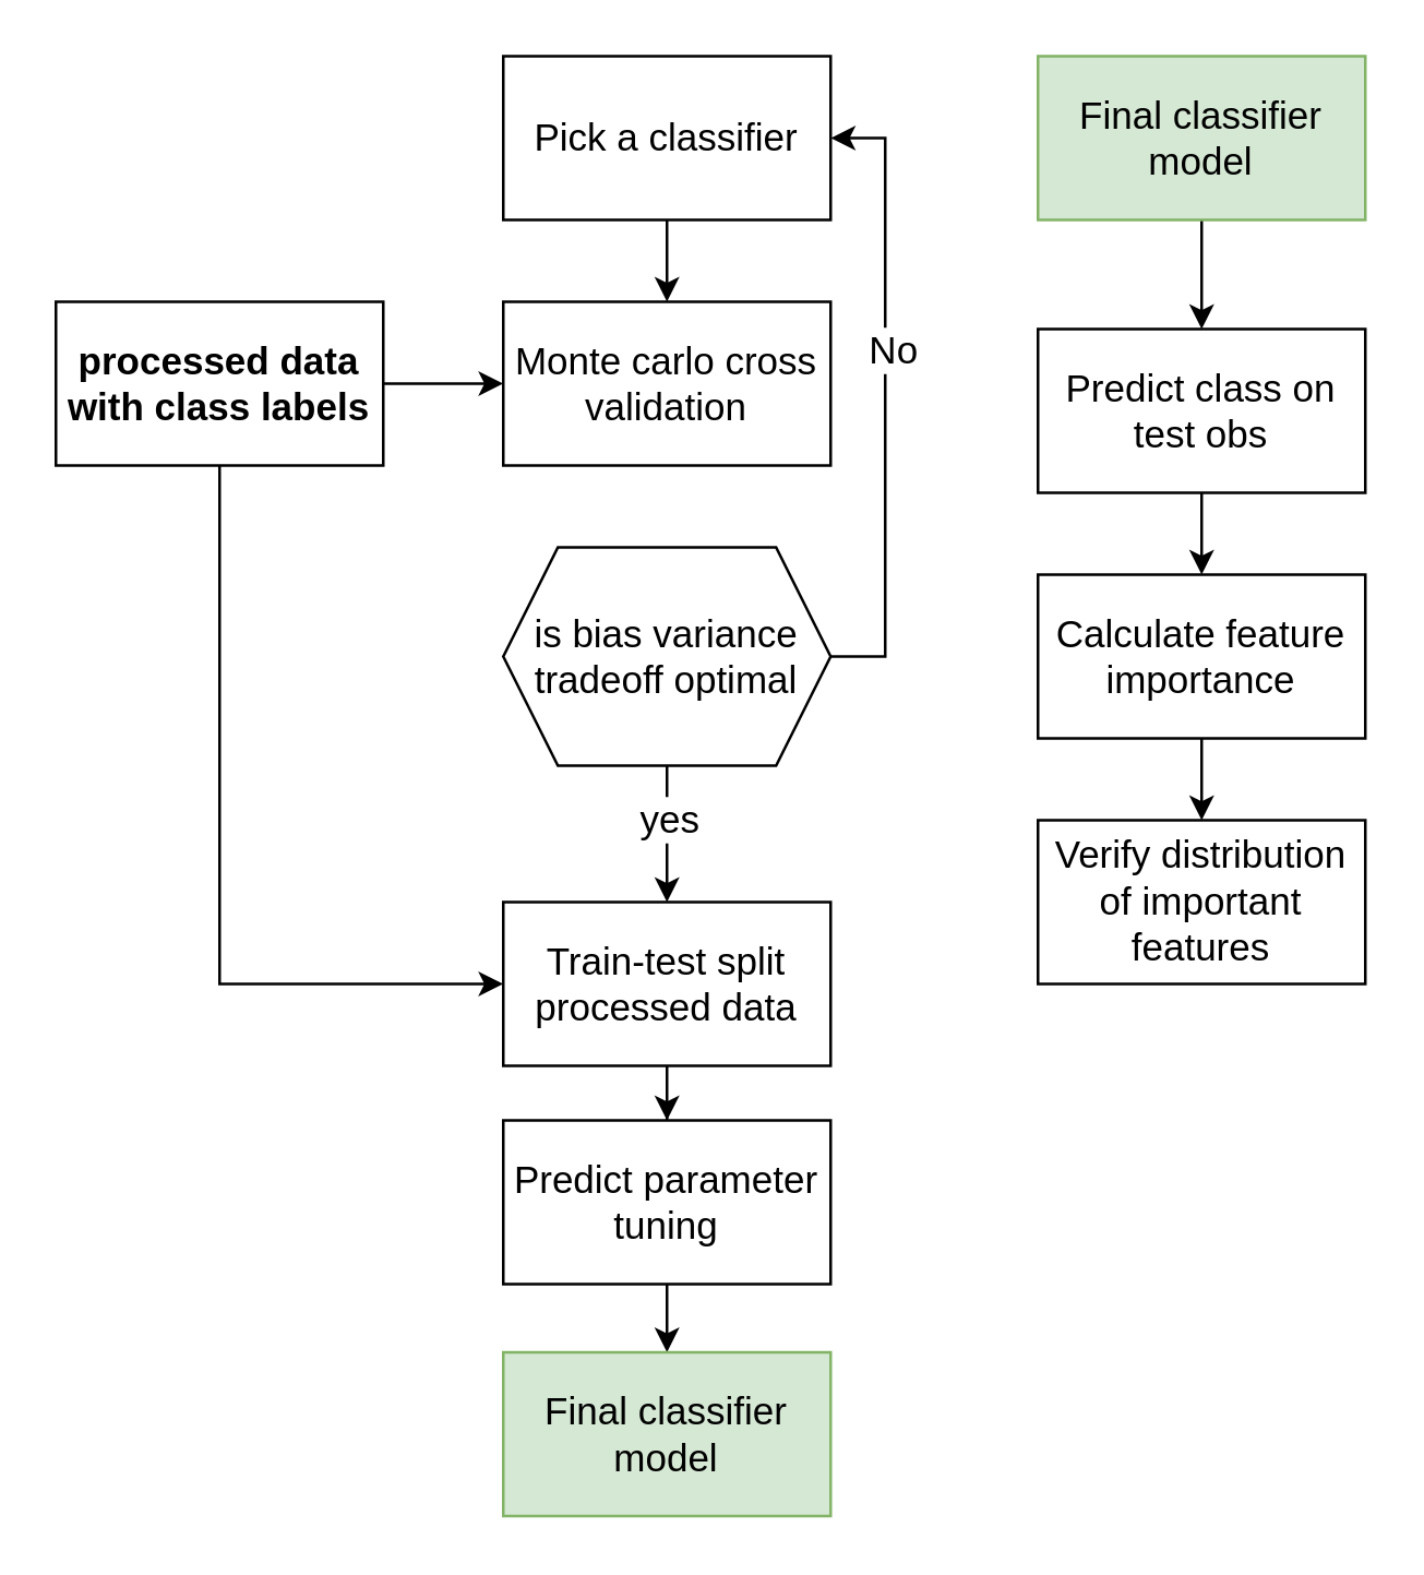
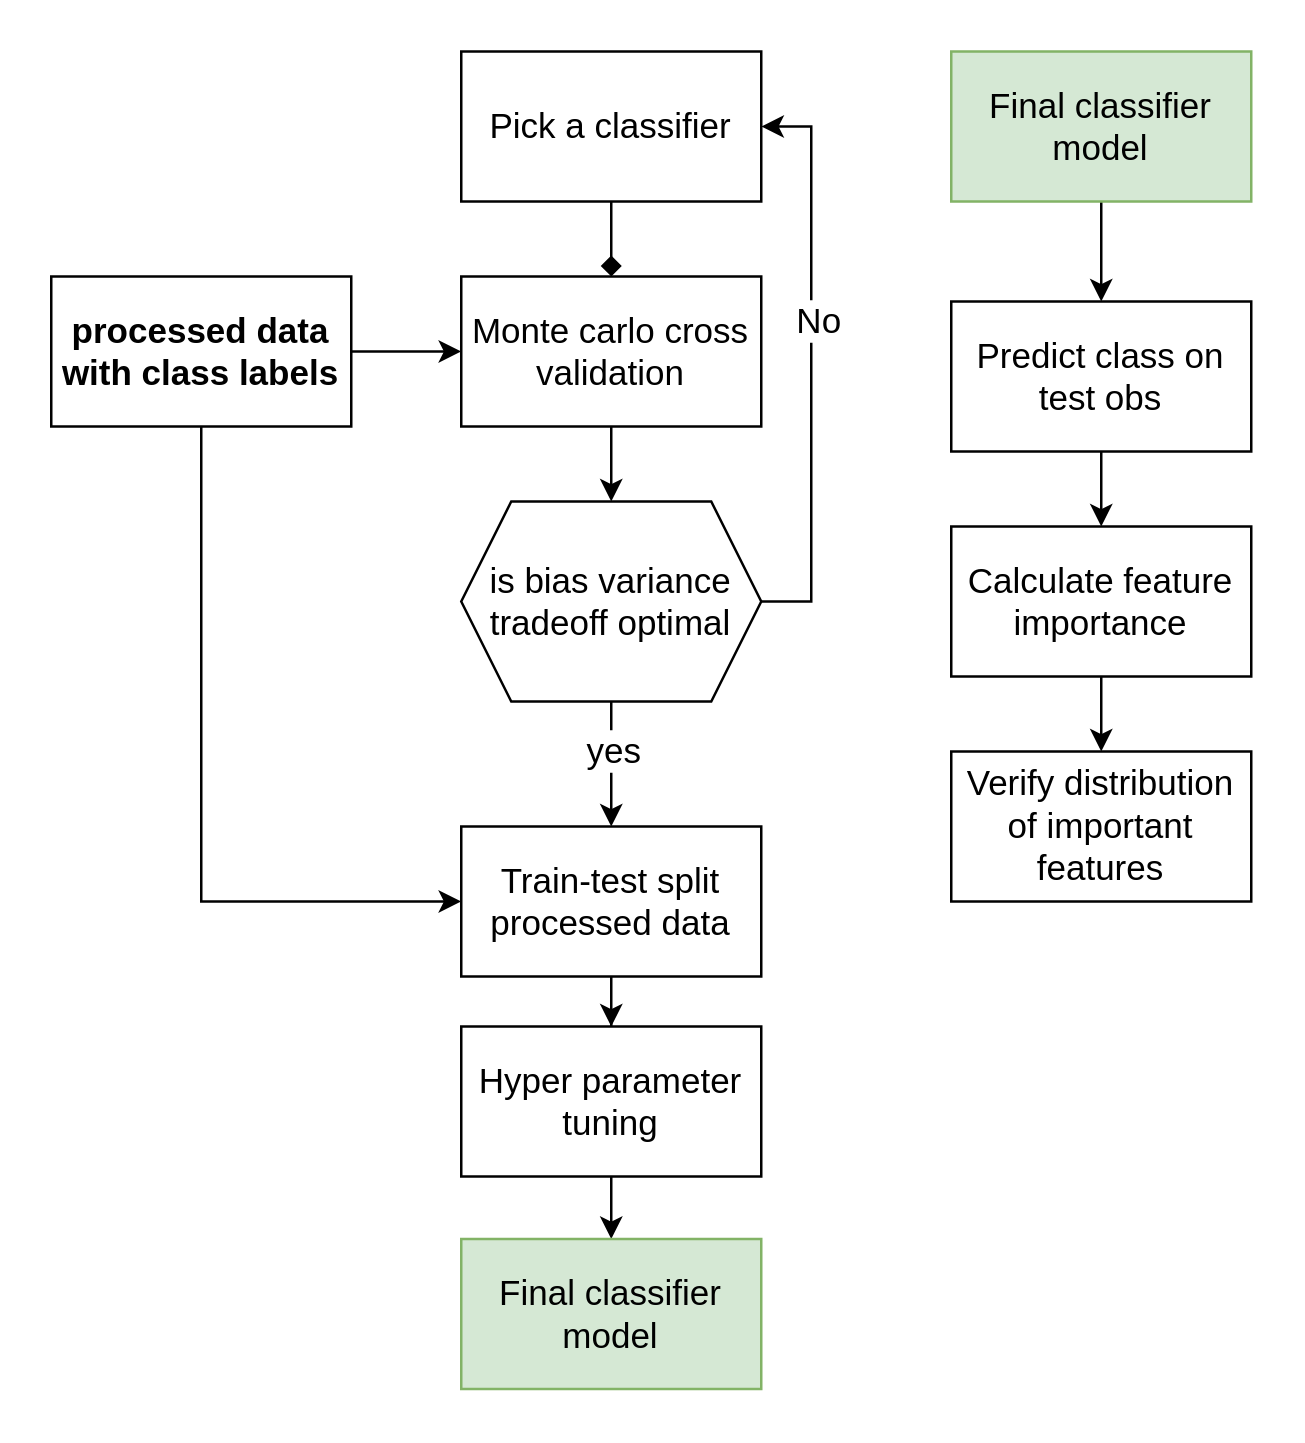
  <mxCell id="0" />
  <mxCell id="1" parent="0" />
  <mxCell id="2" style="edgeStyle=orthogonalEdgeStyle;rounded=0;orthogonalLoop=1;jettySize=auto;html=1;exitX=0.5;exitY=1;exitDx=0;exitDy=0;entryX=0.5;entryY=0;entryDx=0;entryDy=0;fontSize=13;" edge="1" parent="1"><mxGeometry relative="1" as="geometry"><mxPoint x="335" y="130" as="sourcePoint" /></mxGeometry></mxCell>
  <mxCell id="3" style="edgeStyle=orthogonalEdgeStyle;rounded=0;orthogonalLoop=1;jettySize=auto;html=1;exitX=0.5;exitY=1;exitDx=0;exitDy=0;entryX=0;entryY=0.5;entryDx=0;entryDy=0;fontSize=14;" edge="1" parent="1" source="5" target="16"><mxGeometry relative="1" as="geometry" /></mxCell>
  <mxCell id="4" style="edgeStyle=orthogonalEdgeStyle;rounded=0;orthogonalLoop=1;jettySize=auto;html=1;exitX=1;exitY=0.5;exitDx=0;exitDy=0;entryX=0;entryY=0.5;entryDx=0;entryDy=0;fontSize=14;" edge="1" parent="1" source="5" target="7"><mxGeometry relative="1" as="geometry" /></mxCell>
  <mxCell id="5" value="&lt;b&gt;processed data with class labels&lt;/b&gt;" style="rounded=0;whiteSpace=wrap;html=1;fontSize=14;fillColor=none;" vertex="1" parent="1"><mxGeometry x="20" y="110" width="120" height="60" as="geometry" /></mxCell>
+ <mxCell id="6" style="edgeStyle=orthogonalEdgeStyle;rounded=0;orthogonalLoop=1;jettySize=auto;html=1;exitX=0.5;exitY=1;exitDx=0;exitDy=0;entryX=0.5;entryY=0;entryDx=0;entryDy=0;fontSize=14;" edge="1" parent="1" source="7" target="14"><mxGeometry relative="1" as="geometry" /></mxCell>
  <mxCell id="7" value="Monte carlo cross validation" style="rounded=0;whiteSpace=wrap;html=1;fontSize=14;fillColor=none;" vertex="1" parent="1"><mxGeometry x="184" y="110" width="120" height="60" as="geometry" /></mxCell>
- <mxCell id="8" style="edgeStyle=orthogonalEdgeStyle;rounded=0;orthogonalLoop=1;jettySize=auto;html=1;exitX=0.5;exitY=1;exitDx=0;exitDy=0;fontSize=14;" edge="1" parent="1" source="9" target="7"><mxGeometry relative="1" as="geometry" /></mxCell>
+ <mxCell id="8" style="edgeStyle=orthogonalEdgeStyle;rounded=0;orthogonalLoop=1;jettySize=auto;html=1;exitX=0.5;exitY=1;exitDx=0;exitDy=0;fontSize=14;endArrow=diamond;" edge="1" parent="1" source="9" target="7"><mxGeometry relative="1" as="geometry" /></mxCell>
  <mxCell id="9" value="Pick a classifier" style="rounded=0;whiteSpace=wrap;html=1;fontSize=14;fillColor=none;" vertex="1" parent="1"><mxGeometry x="184" y="20" width="120" height="60" as="geometry" /></mxCell>
  <mxCell id="10" style="edgeStyle=orthogonalEdgeStyle;rounded=0;orthogonalLoop=1;jettySize=auto;html=1;exitX=1;exitY=0.5;exitDx=0;exitDy=0;entryX=1;entryY=0.5;entryDx=0;entryDy=0;fontSize=14;" edge="1" parent="1" source="14" target="9"><mxGeometry relative="1" as="geometry" /></mxCell>
  <mxCell id="11" value="No" style="edgeLabel;html=1;align=center;verticalAlign=middle;resizable=0;points=[];fontSize=14;" vertex="1" connectable="0" parent="10"><mxGeometry x="0.157" y="-2" relative="1" as="geometry"><mxPoint as="offset" /></mxGeometry></mxCell>
  <mxCell id="12" style="edgeStyle=orthogonalEdgeStyle;rounded=0;orthogonalLoop=1;jettySize=auto;html=1;exitX=0.5;exitY=1;exitDx=0;exitDy=0;entryX=0.5;entryY=0;entryDx=0;entryDy=0;fontSize=14;" edge="1" parent="1" source="14" target="16"><mxGeometry relative="1" as="geometry" /></mxCell>
  <mxCell id="13" value="yes" style="edgeLabel;html=1;align=center;verticalAlign=middle;resizable=0;points=[];fontSize=14;" vertex="1" connectable="0" parent="12"><mxGeometry x="-0.255" relative="1" as="geometry"><mxPoint as="offset" /></mxGeometry></mxCell>
  <mxCell id="14" value="is bias variance tradeoff optimal" style="shape=hexagon;perimeter=hexagonPerimeter2;whiteSpace=wrap;html=1;fixedSize=1;fontSize=14;fillColor=none;" vertex="1" parent="1"><mxGeometry x="184" y="200" width="120" height="80" as="geometry" /></mxCell>
  <mxCell id="15" style="edgeStyle=orthogonalEdgeStyle;rounded=0;orthogonalLoop=1;jettySize=auto;html=1;exitX=0.5;exitY=1;exitDx=0;exitDy=0;fontSize=14;" edge="1" parent="1" source="16" target="18"><mxGeometry relative="1" as="geometry" /></mxCell>
  <mxCell id="16" value="Train-test split processed data" style="rounded=0;whiteSpace=wrap;html=1;fontSize=14;fillColor=none;" vertex="1" parent="1"><mxGeometry x="184" y="330" width="120" height="60" as="geometry" /></mxCell>
  <mxCell id="17" style="edgeStyle=orthogonalEdgeStyle;rounded=0;orthogonalLoop=1;jettySize=auto;html=1;exitX=0.5;exitY=1;exitDx=0;exitDy=0;fontSize=14;entryX=0.5;entryY=0;entryDx=0;entryDy=0;" edge="1" parent="1" source="18" target="19"><mxGeometry relative="1" as="geometry"><mxPoint x="190" y="370" as="targetPoint" /></mxGeometry></mxCell>
- <mxCell id="18" value="Predict parameter tuning" style="rounded=0;whiteSpace=wrap;html=1;fontSize=14;fillColor=none;" vertex="1" parent="1"><mxGeometry x="184" y="410" width="120" height="60" as="geometry" /></mxCell>
+ <mxCell id="18" value="Hyper parameter tuning" style="rounded=0;whiteSpace=wrap;html=1;fontSize=14;fillColor=none;" vertex="1" parent="1"><mxGeometry x="184" y="410" width="120" height="60" as="geometry" /></mxCell>
  <mxCell id="19" value="Final classifier model" style="rounded=0;whiteSpace=wrap;html=1;fontSize=14;fillColor=#d5e8d4;strokeColor=#82b366;" vertex="1" parent="1"><mxGeometry x="184" y="495" width="120" height="60" as="geometry" /></mxCell>
  <mxCell id="20" style="edgeStyle=orthogonalEdgeStyle;rounded=0;orthogonalLoop=1;jettySize=auto;html=1;exitX=0.5;exitY=1;exitDx=0;exitDy=0;entryX=0.5;entryY=0;entryDx=0;entryDy=0;fontSize=14;" edge="1" parent="1" source="21" target="23"><mxGeometry relative="1" as="geometry" /></mxCell>
  <mxCell id="21" value="Final classifier model" style="rounded=0;whiteSpace=wrap;html=1;fontSize=14;fillColor=#d5e8d4;strokeColor=#82b366;" vertex="1" parent="1"><mxGeometry x="380" y="20" width="120" height="60" as="geometry" /></mxCell>
  <mxCell id="22" style="edgeStyle=orthogonalEdgeStyle;rounded=0;orthogonalLoop=1;jettySize=auto;html=1;exitX=0.5;exitY=1;exitDx=0;exitDy=0;entryX=0.5;entryY=0;entryDx=0;entryDy=0;fontSize=14;" edge="1" parent="1" source="23" target="25"><mxGeometry relative="1" as="geometry" /></mxCell>
  <mxCell id="23" value="Predict class on test obs" style="rounded=0;whiteSpace=wrap;html=1;fontSize=14;fillColor=none;" vertex="1" parent="1"><mxGeometry x="380" y="120" width="120" height="60" as="geometry" /></mxCell>
  <mxCell id="24" style="edgeStyle=orthogonalEdgeStyle;rounded=0;orthogonalLoop=1;jettySize=auto;html=1;exitX=0.5;exitY=1;exitDx=0;exitDy=0;entryX=0.5;entryY=0;entryDx=0;entryDy=0;fontSize=14;" edge="1" parent="1" source="25" target="26"><mxGeometry relative="1" as="geometry" /></mxCell>
  <mxCell id="25" value="Calculate feature importance" style="rounded=0;whiteSpace=wrap;html=1;fontSize=14;fillColor=none;" vertex="1" parent="1"><mxGeometry x="380" y="210" width="120" height="60" as="geometry" /></mxCell>
  <mxCell id="26" value="Verify distribution of important features" style="rounded=0;whiteSpace=wrap;html=1;fontSize=14;fillColor=none;" vertex="1" parent="1"><mxGeometry x="380" y="300" width="120" height="60" as="geometry" /></mxCell>
